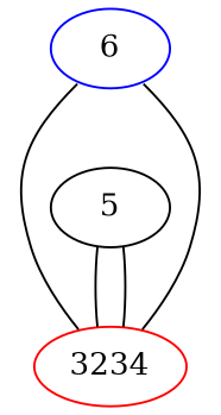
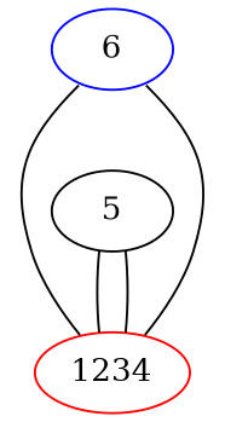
  graph {
-   1234 [color=red label=3234]
+   1234 [color=red]
    6 [color=blue]
    5
    subgraph sub_1 {
      rank=sink
      1234
    }
    1234 -- 5
    6 -- 1234 [tailport=se]
    6 -- 1234 [tailport=sw]
    6 -- 5 [style=invis]
    5 -- 1234
  }
